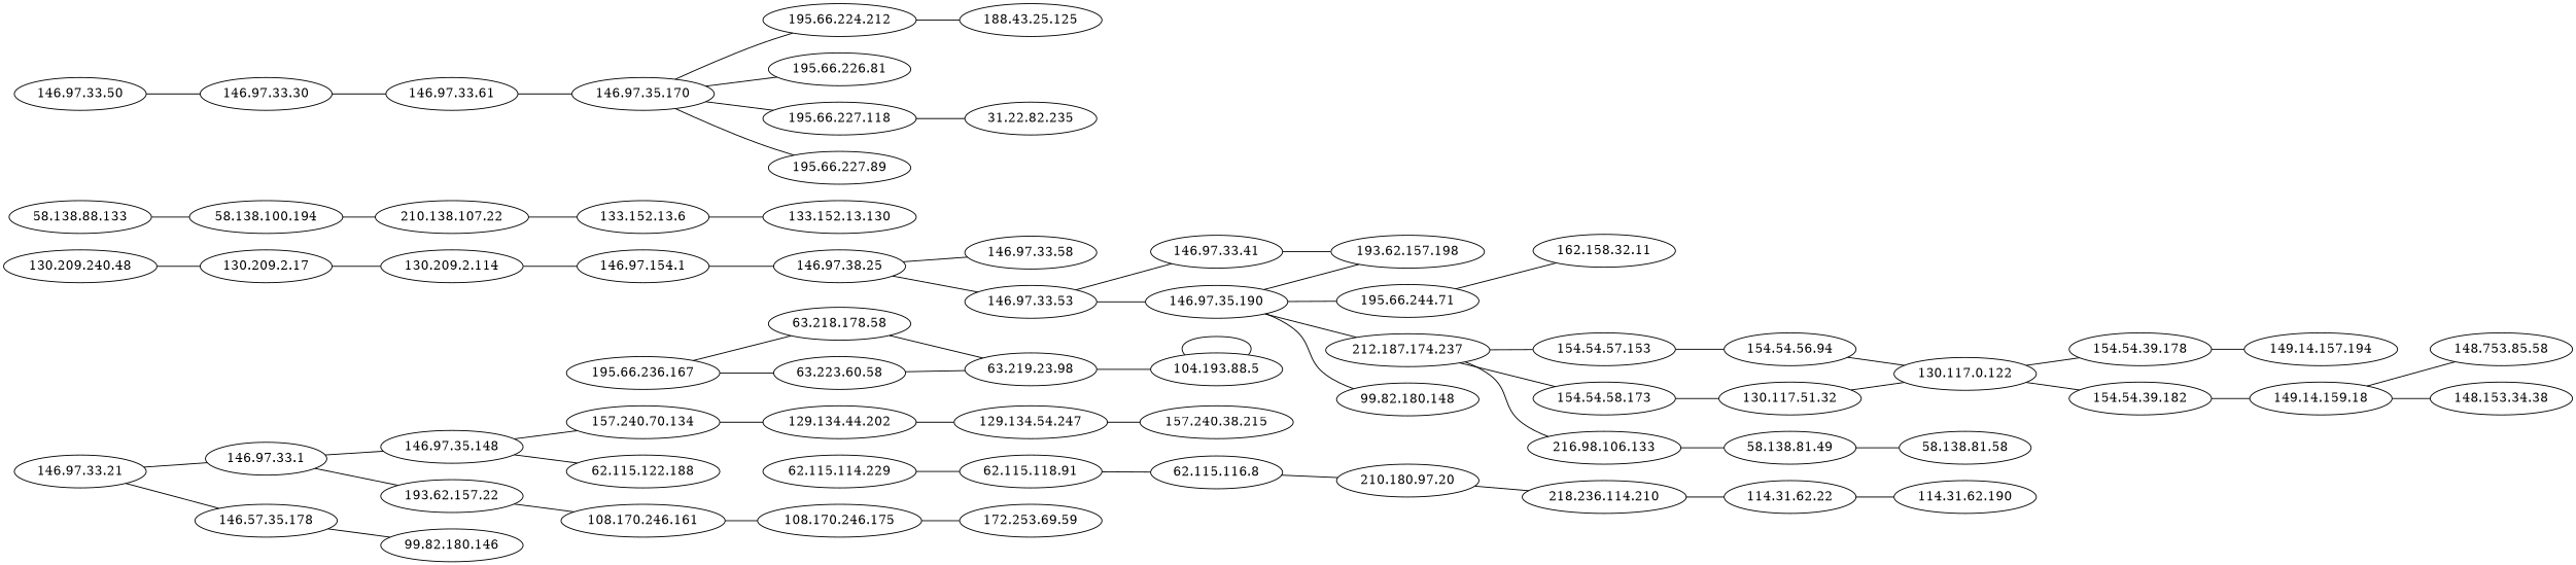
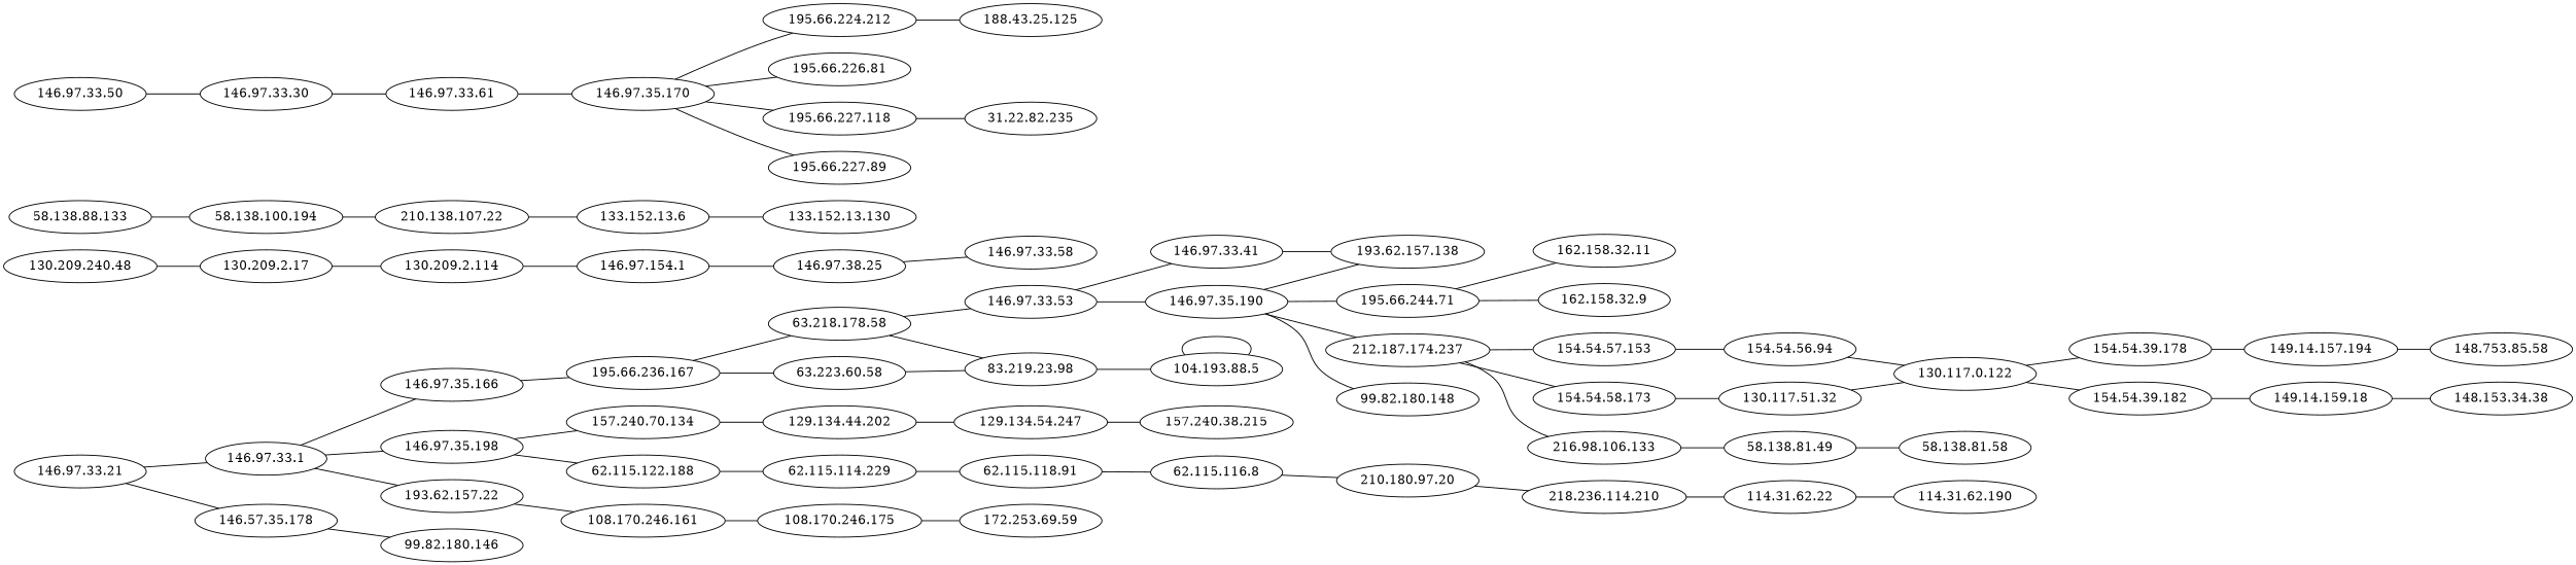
  graph {
    rankdir=LR
    "104.193.88.5"
    "108.170.246.161"
    "108.170.246.175"
    "172.253.69.59"
    "114.31.62.22"
    "114.31.62.190"
    "129.134.44.202"
    "129.134.54.247"
    "157.240.38.215"
    "130.117.0.122"
    "154.54.39.178"
    "154.54.39.182"
    "149.14.157.194"
    "149.14.159.18"
    n15 [label="148.753.85.58"]
    "148.153.34.38"
    n17 [label="130.117.51.32"]
    "130.209.2.114"
    "146.97.154.1"
    "146.97.38.25"
    "146.97.33.53"
    "146.97.33.58"
    "130.209.2.17"
    "130.209.240.48"
    "133.152.13.6"
    "133.152.13.130"
    "146.97.33.41"
    "146.97.35.190"
    "146.97.33.1"
-   "146.97.35.198" [label="146.97.35.148"]
+   "146.97.35.166"
+   "146.97.35.198"
    "193.62.157.22"
    "195.66.236.167"
    "157.240.70.134"
    "62.115.122.188"
    "63.218.178.58"
    "63.223.60.58"
    "62.115.114.229"
    "146.97.33.21"
    n40 [label="146.57.35.178"]
    "99.82.180.146"
    "146.97.33.30"
    "146.97.33.61"
    "146.97.35.170"
    "195.66.224.212"
    "195.66.226.81"
    "195.66.227.118"
    "195.66.227.89"
-   "193.62.157.198"
+   "193.62.157.198" [label="193.62.157.138"]
    "146.97.33.50"
    "195.66.244.71"
    "212.187.174.237"
    "99.82.180.148"
    "162.158.32.11"
+   "162.158.32.9"
    "154.54.57.153"
    "154.54.58.173"
    "216.98.106.133"
    "188.43.25.125"
    "31.22.82.235"
-   "63.219.23.98"
+   "63.219.23.98" [label="83.219.23.98"]
    "154.54.56.94"
    "58.138.81.49"
    "62.115.118.91"
    "210.138.107.22"
    "210.180.97.20"
    "218.236.114.210"
    "58.138.81.58"
    "58.138.100.194"
    "58.138.88.133"
    "62.115.116.8"
    "104.193.88.5" -- "104.193.88.5"
    "108.170.246.161" -- "108.170.246.175"
    "108.170.246.175" -- "172.253.69.59"
    "114.31.62.22" -- "114.31.62.190"
    "129.134.44.202" -- "129.134.54.247"
    "129.134.54.247" -- "157.240.38.215"
    "130.117.0.122" -- "154.54.39.178"
    "130.117.0.122" -- "154.54.39.182"
    "154.54.39.178" -- "149.14.157.194"
    "154.54.39.182" -- "149.14.159.18"
-   "149.14.159.18" -- n15
+   "149.14.157.194" -- n15
    "149.14.159.18" -- "148.153.34.38"
    n17 -- "130.117.0.122"
    "130.209.2.114" -- "146.97.154.1"
    "146.97.154.1" -- "146.97.38.25"
-   "146.97.38.25" -- "146.97.33.53"
+   "63.218.178.58" -- "146.97.33.53"
    "146.97.38.25" -- "146.97.33.58"
    "146.97.33.53" -- "146.97.33.41"
    "146.97.33.53" -- "146.97.35.190"
    "130.209.2.17" -- "130.209.2.114"
    "130.209.240.48" -- "130.209.2.17"
    "133.152.13.6" -- "133.152.13.130"
    "146.97.33.41" -- "193.62.157.198"
    "146.97.35.190" -- "193.62.157.198"
    "146.97.35.190" -- "195.66.244.71"
    "146.97.35.190" -- "212.187.174.237"
    "146.97.35.190" -- "99.82.180.148"
+   "146.97.33.1" -- "146.97.35.166"
    "146.97.33.1" -- "146.97.35.198"
    "146.97.33.1" -- "193.62.157.22"
+   "146.97.35.166" -- "195.66.236.167"
    "146.97.35.198" -- "157.240.70.134"
    "146.97.35.198" -- "62.115.122.188"
    "193.62.157.22" -- "108.170.246.161"
    "195.66.236.167" -- "63.218.178.58"
    "195.66.236.167" -- "63.223.60.58"
    "157.240.70.134" -- "129.134.44.202"
+   "62.115.122.188" -- "62.115.114.229"
    "63.218.178.58" -- "63.219.23.98"
    "63.223.60.58" -- "63.219.23.98"
    "62.115.114.229" -- "62.115.118.91"
    "146.97.33.21" -- "146.97.33.1"
    "146.97.33.21" -- n40
    n40 -- "99.82.180.146"
    "146.97.33.30" -- "146.97.33.61"
    "146.97.33.61" -- "146.97.35.170"
    "146.97.35.170" -- "195.66.224.212"
    "146.97.35.170" -- "195.66.226.81"
    "146.97.35.170" -- "195.66.227.118"
    "146.97.35.170" -- "195.66.227.89"
    "195.66.224.212" -- "188.43.25.125"
    "195.66.227.118" -- "31.22.82.235"
    "146.97.33.50" -- "146.97.33.30"
    "195.66.244.71" -- "162.158.32.11"
+   "195.66.244.71" -- "162.158.32.9"
    "212.187.174.237" -- "154.54.57.153"
    "212.187.174.237" -- "154.54.58.173"
    "212.187.174.237" -- "216.98.106.133"
    "154.54.57.153" -- "154.54.56.94"
    "154.54.58.173" -- n17
    "216.98.106.133" -- "58.138.81.49"
    "63.219.23.98" -- "104.193.88.5"
    "154.54.56.94" -- "130.117.0.122"
    "58.138.81.49" -- "58.138.81.58"
    "62.115.118.91" -- "62.115.116.8"
    "210.138.107.22" -- "133.152.13.6"
    "210.180.97.20" -- "218.236.114.210"
    "218.236.114.210" -- "114.31.62.22"
    "58.138.100.194" -- "210.138.107.22"
    "58.138.88.133" -- "58.138.100.194"
    "62.115.116.8" -- "210.180.97.20"
  }
